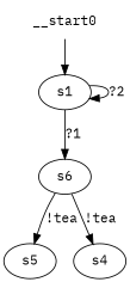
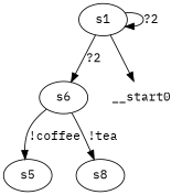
  digraph {
    fontname="IBM Plex Mono"
    node [fontname="IBM Plex Mono"]
    edge [fontname="IBM Plex Mono"]
    n1 [label=s1]
    n2 [label=s6]
    n3 [label=s5]
-   n4 [label=s4]
+   n4 [label=s8]
    __start0 [shape=none]
    n1 -> n1 [label="?2"]
-   n1 -> n2 [label="?1"]
-   n2 -> n3 [label="!tea"]
+   n1 -> n2 [label="?2"]
+   n2 -> n3 [label="!coffee"]
    n2 -> n4 [label="!tea"]
-   __start0 -> n1
+   n1 -> __start0
  }
